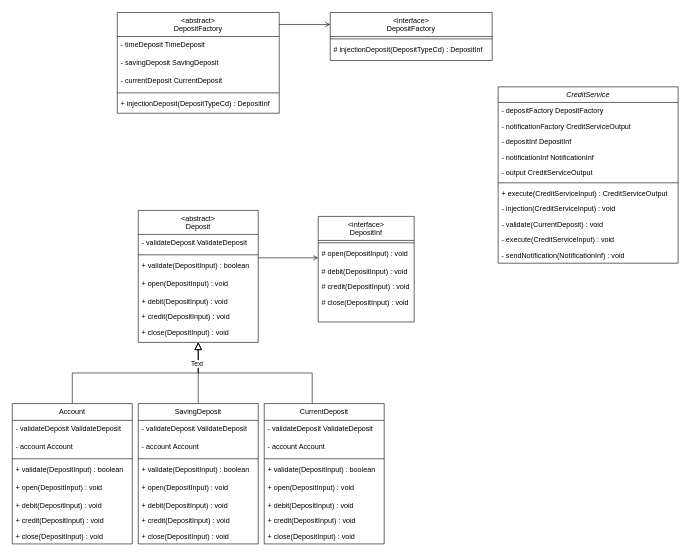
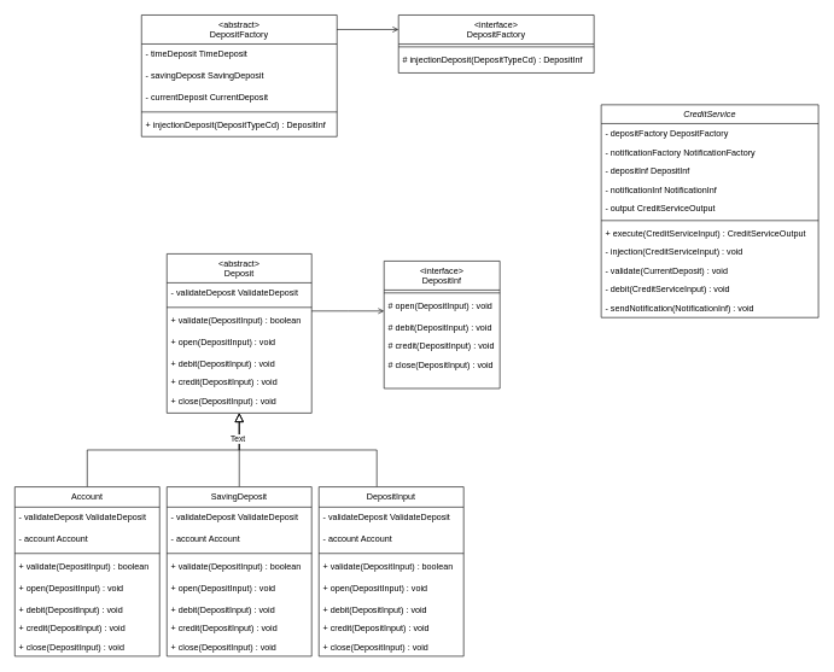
  <mxCell id="0" />
  <mxCell id="1" parent="0" />
  <mxCell id="2" value="" style="endArrow=block;endSize=10;endFill=0;shadow=0;strokeWidth=1;rounded=0;curved=0;edgeStyle=elbowEdgeStyle;elbow=vertical;" parent="1" edge="1"><mxGeometry width="160" relative="1" as="geometry"><mxPoint x="120" y="672" as="sourcePoint" /><mxPoint x="330" y="570" as="targetPoint" /></mxGeometry></mxCell>
  <mxCell id="3" value="" style="endArrow=block;endSize=10;endFill=0;shadow=0;strokeWidth=1;rounded=0;curved=0;edgeStyle=elbowEdgeStyle;elbow=vertical;" parent="1" edge="1"><mxGeometry width="160" relative="1" as="geometry"><mxPoint x="330" y="672" as="sourcePoint" /><mxPoint x="330" y="570" as="targetPoint" /></mxGeometry></mxCell>
  <mxCell id="4" value="&lt;interface&gt;&#10;DepositInf" style="swimlane;fontStyle=0;align=center;verticalAlign=top;childLayout=stackLayout;horizontal=1;startSize=40;horizontalStack=0;resizeParent=1;resizeLast=0;collapsible=1;marginBottom=0;rounded=0;shadow=0;strokeWidth=1;" parent="1" vertex="1"><mxGeometry x="530" y="360" width="160" height="176" as="geometry"><mxRectangle x="550" y="140" width="160" height="26" as="alternateBounds" /></mxGeometry></mxCell>
  <mxCell id="5" value="" style="line;html=1;strokeWidth=1;align=left;verticalAlign=middle;spacingTop=-1;spacingLeft=3;spacingRight=3;rotatable=0;labelPosition=right;points=[];portConstraint=eastwest;" parent="4" vertex="1"><mxGeometry y="40" width="160" height="8" as="geometry" /></mxCell>
  <mxCell id="6" value="# open(DepositInput) : void" style="text;align=left;verticalAlign=top;spacingLeft=4;spacingRight=4;overflow=hidden;rotatable=0;points=[[0,0.5],[1,0.5]];portConstraint=eastwest;" parent="4" vertex="1"><mxGeometry y="48" width="160" height="30" as="geometry" /></mxCell>
  <mxCell id="7" value="# debit(DepositInput) : void" style="text;align=left;verticalAlign=top;spacingLeft=4;spacingRight=4;overflow=hidden;rotatable=0;points=[[0,0.5],[1,0.5]];portConstraint=eastwest;" parent="4" vertex="1"><mxGeometry y="78" width="160" height="26" as="geometry" /></mxCell>
  <mxCell id="8" value="# credit(DepositInput) : void" style="text;align=left;verticalAlign=top;spacingLeft=4;spacingRight=4;overflow=hidden;rotatable=0;points=[[0,0.5],[1,0.5]];portConstraint=eastwest;" parent="4" vertex="1"><mxGeometry y="104" width="160" height="26" as="geometry" /></mxCell>
  <mxCell id="9" value="# close(DepositInput) : void" style="text;align=left;verticalAlign=top;spacingLeft=4;spacingRight=4;overflow=hidden;rotatable=0;points=[[0,0.5],[1,0.5]];portConstraint=eastwest;" parent="4" vertex="1"><mxGeometry y="130" width="160" height="26" as="geometry" /></mxCell>
  <mxCell id="10" value="" style="endArrow=open;shadow=0;strokeWidth=1;rounded=0;curved=0;endFill=1;edgeStyle=elbowEdgeStyle;elbow=vertical;" parent="1" target="4" edge="1"><mxGeometry x="0.5" y="41" relative="1" as="geometry"><mxPoint x="430" y="429" as="sourcePoint" /><mxPoint x="590" y="432" as="targetPoint" /><mxPoint x="-40" y="32" as="offset" /></mxGeometry></mxCell>
  <mxCell id="11" value="" style="endArrow=block;endSize=10;endFill=0;shadow=0;strokeWidth=1;rounded=0;curved=0;edgeStyle=elbowEdgeStyle;elbow=vertical;exitX=0.5;exitY=0;exitDx=0;exitDy=0;" parent="1" edge="1"><mxGeometry width="160" relative="1" as="geometry"><mxPoint x="520" y="672" as="sourcePoint" /><mxPoint x="330" y="570" as="targetPoint" /></mxGeometry></mxCell>
  <mxCell id="12" value="Text" style="edgeLabel;html=1;align=center;verticalAlign=middle;resizable=0;points=[];" parent="11" vertex="1" connectable="0"><mxGeometry x="0.76" y="3" relative="1" as="geometry"><mxPoint as="offset" /></mxGeometry></mxCell>
  <mxCell id="13" value="CreditService" style="swimlane;fontStyle=2;align=center;verticalAlign=top;childLayout=stackLayout;horizontal=1;startSize=26;horizontalStack=0;resizeParent=1;resizeLast=0;collapsible=1;marginBottom=0;rounded=0;shadow=0;strokeWidth=1;" parent="1" vertex="1"><mxGeometry x="830" y="144" width="300" height="294" as="geometry"><mxRectangle x="230" y="140" width="160" height="26" as="alternateBounds" /></mxGeometry></mxCell>
  <mxCell id="14" value="- depositFactory DepositFactory" style="text;align=left;verticalAlign=top;spacingLeft=4;spacingRight=4;overflow=hidden;rotatable=0;points=[[0,0.5],[1,0.5]];portConstraint=eastwest;" parent="13" vertex="1"><mxGeometry y="26" width="300" height="26" as="geometry" /></mxCell>
- <mxCell id="15" value="- notificationFactory CreditServiceOutput" style="text;align=left;verticalAlign=top;spacingLeft=4;spacingRight=4;overflow=hidden;rotatable=0;points=[[0,0.5],[1,0.5]];portConstraint=eastwest;" vertex="1" parent="13"><mxGeometry y="52" width="300" height="26" as="geometry" /></mxCell>
+ <mxCell id="15" value="- notificationFactory NotificationFactory" style="text;align=left;verticalAlign=top;spacingLeft=4;spacingRight=4;overflow=hidden;rotatable=0;points=[[0,0.5],[1,0.5]];portConstraint=eastwest;" vertex="1" parent="13"><mxGeometry y="52" width="300" height="26" as="geometry" /></mxCell>
  <mxCell id="16" value="- depositInf DepositInf" style="text;align=left;verticalAlign=top;spacingLeft=4;spacingRight=4;overflow=hidden;rotatable=0;points=[[0,0.5],[1,0.5]];portConstraint=eastwest;" parent="13" vertex="1"><mxGeometry y="78" width="300" height="26" as="geometry" /></mxCell>
  <mxCell id="17" value="- notificationInf NotificationInf" style="text;align=left;verticalAlign=top;spacingLeft=4;spacingRight=4;overflow=hidden;rotatable=0;points=[[0,0.5],[1,0.5]];portConstraint=eastwest;" vertex="1" parent="13"><mxGeometry y="104" width="300" height="26" as="geometry" /></mxCell>
  <mxCell id="18" value="- output CreditServiceOutput" style="text;align=left;verticalAlign=top;spacingLeft=4;spacingRight=4;overflow=hidden;rotatable=0;points=[[0,0.5],[1,0.5]];portConstraint=eastwest;" vertex="1" parent="13"><mxGeometry y="130" width="300" height="26" as="geometry" /></mxCell>
  <mxCell id="19" value="" style="line;html=1;strokeWidth=1;align=left;verticalAlign=middle;spacingTop=-1;spacingLeft=3;spacingRight=3;rotatable=0;labelPosition=right;points=[];portConstraint=eastwest;" parent="13" vertex="1"><mxGeometry y="156" width="300" height="8" as="geometry" /></mxCell>
  <mxCell id="20" value="+ execute(CreditServiceInput) : CreditServiceOutput" style="text;align=left;verticalAlign=top;spacingLeft=4;spacingRight=4;overflow=hidden;rotatable=0;points=[[0,0.5],[1,0.5]];portConstraint=eastwest;" parent="13" vertex="1"><mxGeometry y="164" width="300" height="26" as="geometry" /></mxCell>
  <mxCell id="21" value="- injection(CreditServiceInput) : void" style="text;align=left;verticalAlign=top;spacingLeft=4;spacingRight=4;overflow=hidden;rotatable=0;points=[[0,0.5],[1,0.5]];portConstraint=eastwest;" vertex="1" parent="13"><mxGeometry y="190" width="300" height="26" as="geometry" /></mxCell>
  <mxCell id="22" value="- validate(CurrentDeposit) : void" style="text;align=left;verticalAlign=top;spacingLeft=4;spacingRight=4;overflow=hidden;rotatable=0;points=[[0,0.5],[1,0.5]];portConstraint=eastwest;" parent="13" vertex="1"><mxGeometry y="216" width="300" height="26" as="geometry" /></mxCell>
- <mxCell id="23" value="- execute(CreditServiceInput) : void" style="text;align=left;verticalAlign=top;spacingLeft=4;spacingRight=4;overflow=hidden;rotatable=0;points=[[0,0.5],[1,0.5]];portConstraint=eastwest;" vertex="1" parent="13"><mxGeometry y="242" width="300" height="26" as="geometry" /></mxCell>
+ <mxCell id="23" value="- debit(CreditServiceInput) : void" style="text;align=left;verticalAlign=top;spacingLeft=4;spacingRight=4;overflow=hidden;rotatable=0;points=[[0,0.5],[1,0.5]];portConstraint=eastwest;" vertex="1" parent="13"><mxGeometry y="242" width="300" height="26" as="geometry" /></mxCell>
  <mxCell id="24" value="- sendNotification(NotificationInf) : void" style="text;align=left;verticalAlign=top;spacingLeft=4;spacingRight=4;overflow=hidden;rotatable=0;points=[[0,0.5],[1,0.5]];portConstraint=eastwest;" parent="13" vertex="1"><mxGeometry y="268" width="300" height="26" as="geometry" /></mxCell>
  <mxCell id="25" value="&lt;abstract&gt;&#10;Deposit" style="swimlane;fontStyle=0;align=center;verticalAlign=top;childLayout=stackLayout;horizontal=1;startSize=40;horizontalStack=0;resizeParent=1;resizeLast=0;collapsible=1;marginBottom=0;rounded=0;shadow=0;strokeWidth=1;" vertex="1" parent="1"><mxGeometry x="230" y="350" width="200" height="220" as="geometry"><mxRectangle x="550" y="140" width="160" height="26" as="alternateBounds" /></mxGeometry></mxCell>
  <mxCell id="26" value="- validateDeposit ValidateDeposit" style="text;align=left;verticalAlign=top;spacingLeft=4;spacingRight=4;overflow=hidden;rotatable=0;points=[[0,0.5],[1,0.5]];portConstraint=eastwest;" vertex="1" parent="25"><mxGeometry y="40" width="200" height="30" as="geometry" /></mxCell>
  <mxCell id="27" value="" style="line;html=1;strokeWidth=1;align=left;verticalAlign=middle;spacingTop=-1;spacingLeft=3;spacingRight=3;rotatable=0;labelPosition=right;points=[];portConstraint=eastwest;" vertex="1" parent="25"><mxGeometry y="70" width="200" height="8" as="geometry" /></mxCell>
  <mxCell id="28" value="+ validate(DepositInput) : boolean" style="text;align=left;verticalAlign=top;spacingLeft=4;spacingRight=4;overflow=hidden;rotatable=0;points=[[0,0.5],[1,0.5]];portConstraint=eastwest;" vertex="1" parent="25"><mxGeometry y="78" width="200" height="30" as="geometry" /></mxCell>
  <mxCell id="29" value="+ open(DepositInput) : void" style="text;align=left;verticalAlign=top;spacingLeft=4;spacingRight=4;overflow=hidden;rotatable=0;points=[[0,0.5],[1,0.5]];portConstraint=eastwest;" vertex="1" parent="25"><mxGeometry y="108" width="200" height="30" as="geometry" /></mxCell>
  <mxCell id="30" value="+ debit(DepositInput) : void" style="text;align=left;verticalAlign=top;spacingLeft=4;spacingRight=4;overflow=hidden;rotatable=0;points=[[0,0.5],[1,0.5]];portConstraint=eastwest;" vertex="1" parent="25"><mxGeometry y="138" width="200" height="26" as="geometry" /></mxCell>
  <mxCell id="31" value="+ credit(DepositInput) : void" style="text;align=left;verticalAlign=top;spacingLeft=4;spacingRight=4;overflow=hidden;rotatable=0;points=[[0,0.5],[1,0.5]];portConstraint=eastwest;" vertex="1" parent="25"><mxGeometry y="164" width="200" height="26" as="geometry" /></mxCell>
  <mxCell id="32" value="+ close(DepositInput) : void" style="text;align=left;verticalAlign=top;spacingLeft=4;spacingRight=4;overflow=hidden;rotatable=0;points=[[0,0.5],[1,0.5]];portConstraint=eastwest;" vertex="1" parent="25"><mxGeometry y="190" width="200" height="26" as="geometry" /></mxCell>
  <mxCell id="33" value="SavingDeposit" style="swimlane;fontStyle=0;align=center;verticalAlign=top;childLayout=stackLayout;horizontal=1;startSize=28;horizontalStack=0;resizeParent=1;resizeLast=0;collapsible=1;marginBottom=0;rounded=0;shadow=0;strokeWidth=1;" vertex="1" parent="1"><mxGeometry x="230" y="672" width="200" height="234" as="geometry"><mxRectangle x="550" y="140" width="160" height="26" as="alternateBounds" /></mxGeometry></mxCell>
  <mxCell id="34" value="- validateDeposit ValidateDeposit" style="text;align=left;verticalAlign=top;spacingLeft=4;spacingRight=4;overflow=hidden;rotatable=0;points=[[0,0.5],[1,0.5]];portConstraint=eastwest;" vertex="1" parent="33"><mxGeometry y="28" width="200" height="30" as="geometry" /></mxCell>
  <mxCell id="35" value="- account Account" style="text;align=left;verticalAlign=top;spacingLeft=4;spacingRight=4;overflow=hidden;rotatable=0;points=[[0,0.5],[1,0.5]];portConstraint=eastwest;" vertex="1" parent="33"><mxGeometry y="58" width="200" height="30" as="geometry" /></mxCell>
  <mxCell id="36" value="" style="line;html=1;strokeWidth=1;align=left;verticalAlign=middle;spacingTop=-1;spacingLeft=3;spacingRight=3;rotatable=0;labelPosition=right;points=[];portConstraint=eastwest;" vertex="1" parent="33"><mxGeometry y="88" width="200" height="8" as="geometry" /></mxCell>
  <mxCell id="37" value="+ validate(DepositInput) : boolean" style="text;align=left;verticalAlign=top;spacingLeft=4;spacingRight=4;overflow=hidden;rotatable=0;points=[[0,0.5],[1,0.5]];portConstraint=eastwest;" vertex="1" parent="33"><mxGeometry y="96" width="200" height="30" as="geometry" /></mxCell>
  <mxCell id="38" value="+ open(DepositInput) : void" style="text;align=left;verticalAlign=top;spacingLeft=4;spacingRight=4;overflow=hidden;rotatable=0;points=[[0,0.5],[1,0.5]];portConstraint=eastwest;" vertex="1" parent="33"><mxGeometry y="126" width="200" height="30" as="geometry" /></mxCell>
  <mxCell id="39" value="+ debit(DepositInput) : void" style="text;align=left;verticalAlign=top;spacingLeft=4;spacingRight=4;overflow=hidden;rotatable=0;points=[[0,0.5],[1,0.5]];portConstraint=eastwest;" vertex="1" parent="33"><mxGeometry y="156" width="200" height="26" as="geometry" /></mxCell>
  <mxCell id="40" value="+ credit(DepositInput) : void" style="text;align=left;verticalAlign=top;spacingLeft=4;spacingRight=4;overflow=hidden;rotatable=0;points=[[0,0.5],[1,0.5]];portConstraint=eastwest;" vertex="1" parent="33"><mxGeometry y="182" width="200" height="26" as="geometry" /></mxCell>
  <mxCell id="41" value="+ close(DepositInput) : void" style="text;align=left;verticalAlign=top;spacingLeft=4;spacingRight=4;overflow=hidden;rotatable=0;points=[[0,0.5],[1,0.5]];portConstraint=eastwest;" vertex="1" parent="33"><mxGeometry y="208" width="200" height="26" as="geometry" /></mxCell>
  <mxCell id="42" value="Account" style="swimlane;fontStyle=0;align=center;verticalAlign=top;childLayout=stackLayout;horizontal=1;startSize=28;horizontalStack=0;resizeParent=1;resizeLast=0;collapsible=1;marginBottom=0;rounded=0;shadow=0;strokeWidth=1;" vertex="1" parent="1"><mxGeometry x="20" y="672" width="200" height="234" as="geometry"><mxRectangle x="550" y="140" width="160" height="26" as="alternateBounds" /></mxGeometry></mxCell>
  <mxCell id="43" value="- validateDeposit ValidateDeposit" style="text;align=left;verticalAlign=top;spacingLeft=4;spacingRight=4;overflow=hidden;rotatable=0;points=[[0,0.5],[1,0.5]];portConstraint=eastwest;" vertex="1" parent="42"><mxGeometry y="28" width="200" height="30" as="geometry" /></mxCell>
  <mxCell id="44" value="- account Account" style="text;align=left;verticalAlign=top;spacingLeft=4;spacingRight=4;overflow=hidden;rotatable=0;points=[[0,0.5],[1,0.5]];portConstraint=eastwest;" vertex="1" parent="42"><mxGeometry y="58" width="200" height="30" as="geometry" /></mxCell>
  <mxCell id="45" value="" style="line;html=1;strokeWidth=1;align=left;verticalAlign=middle;spacingTop=-1;spacingLeft=3;spacingRight=3;rotatable=0;labelPosition=right;points=[];portConstraint=eastwest;" vertex="1" parent="42"><mxGeometry y="88" width="200" height="8" as="geometry" /></mxCell>
  <mxCell id="46" value="+ validate(DepositInput) : boolean" style="text;align=left;verticalAlign=top;spacingLeft=4;spacingRight=4;overflow=hidden;rotatable=0;points=[[0,0.5],[1,0.5]];portConstraint=eastwest;" vertex="1" parent="42"><mxGeometry y="96" width="200" height="30" as="geometry" /></mxCell>
  <mxCell id="47" value="+ open(DepositInput) : void" style="text;align=left;verticalAlign=top;spacingLeft=4;spacingRight=4;overflow=hidden;rotatable=0;points=[[0,0.5],[1,0.5]];portConstraint=eastwest;" vertex="1" parent="42"><mxGeometry y="126" width="200" height="30" as="geometry" /></mxCell>
  <mxCell id="48" value="+ debit(DepositInput) : void" style="text;align=left;verticalAlign=top;spacingLeft=4;spacingRight=4;overflow=hidden;rotatable=0;points=[[0,0.5],[1,0.5]];portConstraint=eastwest;" vertex="1" parent="42"><mxGeometry y="156" width="200" height="26" as="geometry" /></mxCell>
  <mxCell id="49" value="+ credit(DepositInput) : void" style="text;align=left;verticalAlign=top;spacingLeft=4;spacingRight=4;overflow=hidden;rotatable=0;points=[[0,0.5],[1,0.5]];portConstraint=eastwest;" vertex="1" parent="42"><mxGeometry y="182" width="200" height="26" as="geometry" /></mxCell>
  <mxCell id="50" value="+ close(DepositInput) : void" style="text;align=left;verticalAlign=top;spacingLeft=4;spacingRight=4;overflow=hidden;rotatable=0;points=[[0,0.5],[1,0.5]];portConstraint=eastwest;" vertex="1" parent="42"><mxGeometry y="208" width="200" height="26" as="geometry" /></mxCell>
- <mxCell id="51" value="CurrentDeposit" style="swimlane;fontStyle=0;align=center;verticalAlign=top;childLayout=stackLayout;horizontal=1;startSize=28;horizontalStack=0;resizeParent=1;resizeLast=0;collapsible=1;marginBottom=0;rounded=0;shadow=0;strokeWidth=1;" vertex="1" parent="1"><mxGeometry x="440" y="672" width="200" height="234" as="geometry"><mxRectangle x="550" y="140" width="160" height="26" as="alternateBounds" /></mxGeometry></mxCell>
+ <mxCell id="51" value="DepositInput" style="swimlane;fontStyle=0;align=center;verticalAlign=top;childLayout=stackLayout;horizontal=1;startSize=28;horizontalStack=0;resizeParent=1;resizeLast=0;collapsible=1;marginBottom=0;rounded=0;shadow=0;strokeWidth=1;" vertex="1" parent="1"><mxGeometry x="440" y="672" width="200" height="234" as="geometry"><mxRectangle x="550" y="140" width="160" height="26" as="alternateBounds" /></mxGeometry></mxCell>
  <mxCell id="52" value="- validateDeposit ValidateDeposit" style="text;align=left;verticalAlign=top;spacingLeft=4;spacingRight=4;overflow=hidden;rotatable=0;points=[[0,0.5],[1,0.5]];portConstraint=eastwest;" vertex="1" parent="51"><mxGeometry y="28" width="200" height="30" as="geometry" /></mxCell>
  <mxCell id="53" value="- account Account" style="text;align=left;verticalAlign=top;spacingLeft=4;spacingRight=4;overflow=hidden;rotatable=0;points=[[0,0.5],[1,0.5]];portConstraint=eastwest;" vertex="1" parent="51"><mxGeometry y="58" width="200" height="30" as="geometry" /></mxCell>
  <mxCell id="54" value="" style="line;html=1;strokeWidth=1;align=left;verticalAlign=middle;spacingTop=-1;spacingLeft=3;spacingRight=3;rotatable=0;labelPosition=right;points=[];portConstraint=eastwest;" vertex="1" parent="51"><mxGeometry y="88" width="200" height="8" as="geometry" /></mxCell>
  <mxCell id="55" value="+ validate(DepositInput) : boolean" style="text;align=left;verticalAlign=top;spacingLeft=4;spacingRight=4;overflow=hidden;rotatable=0;points=[[0,0.5],[1,0.5]];portConstraint=eastwest;" vertex="1" parent="51"><mxGeometry y="96" width="200" height="30" as="geometry" /></mxCell>
  <mxCell id="56" value="+ open(DepositInput) : void" style="text;align=left;verticalAlign=top;spacingLeft=4;spacingRight=4;overflow=hidden;rotatable=0;points=[[0,0.5],[1,0.5]];portConstraint=eastwest;" vertex="1" parent="51"><mxGeometry y="126" width="200" height="30" as="geometry" /></mxCell>
  <mxCell id="57" value="+ debit(DepositInput) : void" style="text;align=left;verticalAlign=top;spacingLeft=4;spacingRight=4;overflow=hidden;rotatable=0;points=[[0,0.5],[1,0.5]];portConstraint=eastwest;" vertex="1" parent="51"><mxGeometry y="156" width="200" height="26" as="geometry" /></mxCell>
  <mxCell id="58" value="+ credit(DepositInput) : void" style="text;align=left;verticalAlign=top;spacingLeft=4;spacingRight=4;overflow=hidden;rotatable=0;points=[[0,0.5],[1,0.5]];portConstraint=eastwest;" vertex="1" parent="51"><mxGeometry y="182" width="200" height="26" as="geometry" /></mxCell>
  <mxCell id="59" value="+ close(DepositInput) : void" style="text;align=left;verticalAlign=top;spacingLeft=4;spacingRight=4;overflow=hidden;rotatable=0;points=[[0,0.5],[1,0.5]];portConstraint=eastwest;" vertex="1" parent="51"><mxGeometry y="208" width="200" height="26" as="geometry" /></mxCell>
  <mxCell id="60" value="&lt;interface&gt;&#10;DepositFactory" style="swimlane;fontStyle=0;align=center;verticalAlign=top;childLayout=stackLayout;horizontal=1;startSize=40;horizontalStack=0;resizeParent=1;resizeLast=0;collapsible=1;marginBottom=0;rounded=0;shadow=0;strokeWidth=1;" vertex="1" parent="1"><mxGeometry x="550" y="20" width="270" height="80" as="geometry"><mxRectangle x="550" y="140" width="160" height="26" as="alternateBounds" /></mxGeometry></mxCell>
  <mxCell id="61" value="" style="line;html=1;strokeWidth=1;align=left;verticalAlign=middle;spacingTop=-1;spacingLeft=3;spacingRight=3;rotatable=0;labelPosition=right;points=[];portConstraint=eastwest;" vertex="1" parent="60"><mxGeometry y="40" width="270" height="8" as="geometry" /></mxCell>
  <mxCell id="62" value="# injectionDeposit(DepositTypeCd) : DepositInf" style="text;align=left;verticalAlign=top;spacingLeft=4;spacingRight=4;overflow=hidden;rotatable=0;points=[[0,0.5],[1,0.5]];portConstraint=eastwest;" vertex="1" parent="60"><mxGeometry y="48" width="270" height="30" as="geometry" /></mxCell>
  <mxCell id="63" value="&lt;abstract&gt;&#10;DepositFactory" style="swimlane;fontStyle=0;align=center;verticalAlign=top;childLayout=stackLayout;horizontal=1;startSize=40;horizontalStack=0;resizeParent=1;resizeLast=0;collapsible=1;marginBottom=0;rounded=0;shadow=0;strokeWidth=1;" vertex="1" parent="1"><mxGeometry x="195" y="20" width="270" height="168" as="geometry"><mxRectangle x="550" y="140" width="160" height="26" as="alternateBounds" /></mxGeometry></mxCell>
  <mxCell id="64" value="- timeDeposit TimeDeposit" style="text;align=left;verticalAlign=top;spacingLeft=4;spacingRight=4;overflow=hidden;rotatable=0;points=[[0,0.5],[1,0.5]];portConstraint=eastwest;" vertex="1" parent="63"><mxGeometry y="40" width="270" height="30" as="geometry" /></mxCell>
  <mxCell id="65" value="- savingDeposit SavingDeposit" style="text;align=left;verticalAlign=top;spacingLeft=4;spacingRight=4;overflow=hidden;rotatable=0;points=[[0,0.5],[1,0.5]];portConstraint=eastwest;" vertex="1" parent="63"><mxGeometry y="70" width="270" height="30" as="geometry" /></mxCell>
  <mxCell id="66" value="- currentDeposit CurrentDeposit" style="text;align=left;verticalAlign=top;spacingLeft=4;spacingRight=4;overflow=hidden;rotatable=0;points=[[0,0.5],[1,0.5]];portConstraint=eastwest;" vertex="1" parent="63"><mxGeometry y="100" width="270" height="30" as="geometry" /></mxCell>
  <mxCell id="67" value="" style="line;html=1;strokeWidth=1;align=left;verticalAlign=middle;spacingTop=-1;spacingLeft=3;spacingRight=3;rotatable=0;labelPosition=right;points=[];portConstraint=eastwest;" vertex="1" parent="63"><mxGeometry y="130" width="270" height="8" as="geometry" /></mxCell>
  <mxCell id="68" value="+ injectionDeposit(DepositTypeCd) : DepositInf" style="text;align=left;verticalAlign=top;spacingLeft=4;spacingRight=4;overflow=hidden;rotatable=0;points=[[0,0.5],[1,0.5]];portConstraint=eastwest;" vertex="1" parent="63"><mxGeometry y="138" width="270" height="30" as="geometry" /></mxCell>
  <mxCell id="69" value="" style="endArrow=open;shadow=0;strokeWidth=1;rounded=0;curved=0;endFill=1;edgeStyle=elbowEdgeStyle;elbow=vertical;entryX=0;entryY=0.25;entryDx=0;entryDy=0;" edge="1" parent="1" target="60"><mxGeometry x="0.5" y="41" relative="1" as="geometry"><mxPoint x="465" y="40" as="sourcePoint" /><mxPoint x="543" y="40" as="targetPoint" /><mxPoint x="-40" y="32" as="offset" /></mxGeometry></mxCell>
